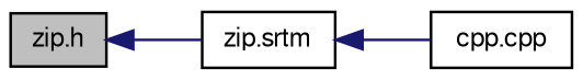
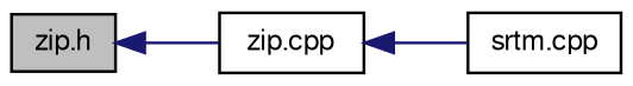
  digraph {
    rankdir=LR
    node [color=black fontname=FreeSans fontsize=10 shape=record]
    edge [color=midnightblue dir=back fontname=FreeSans fontsize=10 labelfontname=FreeSans labelfontsize=10 style=solid]
    n1 [fillcolor=grey75 fontcolor=black height=0.2 label="zip.h" style=filled width=0.4]
-   n2 [height=0.2 label="zip.srtm" width=0.4]
-   n3 [height=0.2 label="cpp.cpp" width=0.4]
+   n2 [height=0.2 label="zip.cpp" width=0.4]
+   n3 [height=0.2 label="srtm.cpp" width=0.4]
    n1 -> n2
    n2 -> n3
  }
